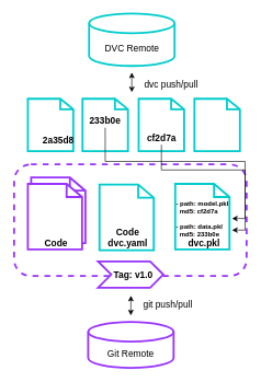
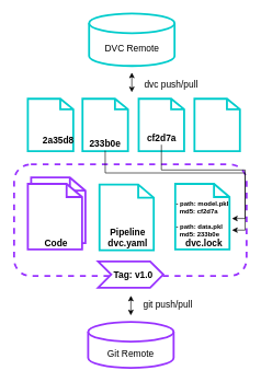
  <mxCell id="0" />
  <mxCell id="1" parent="0" />
  <mxCell id="2" value="" style="html=1;verticalLabelPosition=bottom;align=center;labelBackgroundColor=#ffffff;verticalAlign=top;strokeWidth=3;shadow=0;dashed=0;shape=mxgraph.ios7.icons.document;rounded=0;fontSize=14;fontColor=#FFB570;fillColor=#ffffff;strokeColor=#00CCCC;" vertex="1" parent="1"><mxGeometry x="41.41" y="150" width="69.107" height="80" as="geometry" /></mxCell>
  <mxCell id="3" value="" style="html=1;verticalLabelPosition=bottom;align=center;labelBackgroundColor=#ffffff;verticalAlign=top;strokeWidth=3;shadow=0;dashed=0;shape=mxgraph.ios7.icons.document;rounded=0;fontSize=14;fontColor=#FFB570;fillColor=#ffffff;strokeColor=#00CCCC;" vertex="1" parent="1"><mxGeometry x="124.548" y="150" width="69.107" height="80" as="geometry" /></mxCell>
  <mxCell id="4" value="" style="html=1;verticalLabelPosition=bottom;align=center;labelBackgroundColor=#ffffff;verticalAlign=top;strokeWidth=3;shadow=0;dashed=0;shape=mxgraph.ios7.icons.document;rounded=0;fontSize=14;fontColor=#FFB570;fillColor=#ffffff;strokeColor=#00CCCC;" vertex="1" parent="1"><mxGeometry x="209.99" y="150" width="69.107" height="80" as="geometry" /></mxCell>
  <mxCell id="5" value="" style="html=1;verticalLabelPosition=bottom;align=center;labelBackgroundColor=#ffffff;verticalAlign=top;strokeWidth=3;shadow=0;dashed=0;shape=mxgraph.ios7.icons.document;rounded=0;fontSize=14;fontColor=#FFB570;fillColor=#ffffff;strokeColor=#00CCCC;" vertex="1" parent="1"><mxGeometry x="294.803" y="150" width="69.107" height="80" as="geometry" /></mxCell>
  <mxCell id="6" value="" style="rounded=1;whiteSpace=wrap;html=1;fontSize=14;strokeWidth=3;align=left;verticalAlign=top;fillColor=none;dashed=1;strokeColor=#9933FF;" vertex="1" parent="1"><mxGeometry x="20.5" y="250" width="353.5" height="170" as="geometry" /></mxCell>
  <mxCell id="7" value="" style="html=1;verticalLabelPosition=bottom;align=center;labelBackgroundColor=#ffffff;verticalAlign=top;strokeWidth=3;shadow=0;dashed=0;shape=mxgraph.ios7.icons.document;rounded=0;fontSize=14;fontColor=#FFB570;fillColor=#ffffff;strokeColor=#9933FF;" vertex="1" parent="1"><mxGeometry x="46.43" y="270" width="82.5" height="100" as="geometry" /></mxCell>
  <mxCell id="8" value="&lt;div style=&quot;text-align: left&quot;&gt;2a35d8&lt;br&gt;&lt;/div&gt;" style="text;html=1;strokeColor=none;fillColor=none;align=center;verticalAlign=middle;whiteSpace=wrap;rounded=0;fontSize=14;fontStyle=1" vertex="1" parent="1"><mxGeometry x="67.64" y="204" width="40" height="20" as="geometry" /></mxCell>
  <mxCell id="9" value="" style="html=1;verticalLabelPosition=bottom;align=center;labelBackgroundColor=#ffffff;verticalAlign=top;strokeWidth=3;shadow=0;dashed=0;shape=mxgraph.ios7.icons.document;rounded=0;fontSize=14;fontColor=#FFB570;fillColor=#ffffff;strokeColor=#9933FF;" vertex="1" parent="1"><mxGeometry x="41.41" y="279.67" width="82.5" height="100" as="geometry" /></mxCell>
  <mxCell id="10" value="" style="html=1;verticalLabelPosition=bottom;align=center;labelBackgroundColor=#ffffff;verticalAlign=top;strokeWidth=3;shadow=0;dashed=0;shape=mxgraph.ios7.icons.document;rounded=0;fontSize=14;fontColor=#FFB570;fillColor=#ffffff;strokeColor=#00CCCC;" vertex="1" parent="1"><mxGeometry x="150.35" y="280.61" width="82.5" height="100" as="geometry" /></mxCell>
  <mxCell id="11" value="" style="html=1;verticalLabelPosition=bottom;align=center;labelBackgroundColor=#ffffff;verticalAlign=top;strokeWidth=3;shadow=0;dashed=0;shape=mxgraph.ios7.icons.document;rounded=0;fontSize=14;fontColor=#FFB570;fillColor=#ffffff;strokeColor=#00CCCC;" vertex="1" parent="1"><mxGeometry x="265.55" y="279.67" width="82.5" height="100" as="geometry" /></mxCell>
  <mxCell id="12" value="Code" style="text;html=1;strokeColor=none;fillColor=none;align=center;verticalAlign=bottom;whiteSpace=wrap;rounded=0;fontSize=14;fontStyle=1" vertex="1" parent="1"><mxGeometry x="60.368" y="356.909" width="48.957" height="23.605" as="geometry" /></mxCell>
- <mxCell id="13" value="Code&lt;br&gt;dvc.yaml" style="text;html=1;strokeColor=none;fillColor=none;align=center;verticalAlign=bottom;whiteSpace=wrap;rounded=0;fontSize=14;fontStyle=1" vertex="1" parent="1"><mxGeometry x="144.078" y="352.743" width="99.484" height="27.77" as="geometry" /></mxCell>
- <mxCell id="14" value="dvc.pkl" style="text;html=1;strokeColor=none;fillColor=none;align=center;verticalAlign=bottom;whiteSpace=wrap;rounded=0;fontSize=14;fontStyle=1" vertex="1" parent="1"><mxGeometry x="275.636" y="352.743" width="66.762" height="27.77" as="geometry" /></mxCell>
+ <mxCell id="13" value="Pipeline&lt;br&gt;dvc.yaml" style="text;html=1;strokeColor=none;fillColor=none;align=center;verticalAlign=bottom;whiteSpace=wrap;rounded=0;fontSize=14;fontStyle=1" vertex="1" parent="1"><mxGeometry x="144.078" y="352.743" width="99.484" height="27.77" as="geometry" /></mxCell>
+ <mxCell id="14" value="dvc.lock" style="text;html=1;strokeColor=none;fillColor=none;align=center;verticalAlign=bottom;whiteSpace=wrap;rounded=0;fontSize=14;fontStyle=1" vertex="1" parent="1"><mxGeometry x="275.636" y="352.743" width="66.762" height="27.77" as="geometry" /></mxCell>
  <mxCell id="15" value="- path: model.pkl&lt;br style=&quot;font-size: 10px&quot;&gt;&amp;nbsp; md5: cf2d7a&lt;br&gt;&lt;br style=&quot;font-size: 10px&quot;&gt;- path: data.pkl&lt;br style=&quot;font-size: 10px&quot;&gt;&amp;nbsp; md5: 233b0e" style="text;html=1;strokeColor=none;fillColor=none;align=left;verticalAlign=top;whiteSpace=wrap;rounded=0;fontSize=10;fontStyle=1" vertex="1" parent="1"><mxGeometry x="265.44" y="297" width="86.4" height="70.79" as="geometry" /></mxCell>
  <mxCell id="16" value="" style="group;fontSize=10;" vertex="1" connectable="0" parent="1"><mxGeometry x="148.192" y="389.999" width="86.395" height="55.541" as="geometry" /></mxCell>
  <mxCell id="17" value="" style="group" vertex="1" connectable="0" parent="16"><mxGeometry y="7.77" width="99.2" height="40" as="geometry" /></mxCell>
  <mxCell id="18" value="" style="shape=step;perimeter=stepPerimeter;whiteSpace=wrap;html=1;fixedSize=1;rounded=0;fontSize=14;strokeWidth=3;align=left;verticalAlign=top;size=20;strokeColor=#9933FF;" vertex="1" parent="17"><mxGeometry width="99.2" height="40" as="geometry" /></mxCell>
  <mxCell id="19" value="Tag: v1.0" style="text;html=1;strokeColor=none;fillColor=none;align=center;verticalAlign=middle;whiteSpace=wrap;rounded=0;fontSize=14;fontStyle=1" vertex="1" parent="17"><mxGeometry x="20" y="2.64" width="68.4" height="34.71" as="geometry" /></mxCell>
  <mxCell id="20" value="" style="edgeStyle=orthogonalEdgeStyle;rounded=0;orthogonalLoop=1;jettySize=auto;html=1;fontSize=14;entryX=1;entryY=0.75;entryDx=0;entryDy=0;exitX=0.5;exitY=1;exitDx=0;exitDy=0;" edge="1" parent="1" source="29" target="15"><mxGeometry as="geometry"><mxPoint x="384" y="220" as="sourcePoint" /></mxGeometry></mxCell>
  <mxCell id="21" style="edgeStyle=orthogonalEdgeStyle;rounded=0;orthogonalLoop=1;jettySize=auto;html=1;exitX=0.5;exitY=1;exitDx=0;exitDy=0;entryX=1;entryY=0.5;entryDx=0;entryDy=0;fontSize=14;fontColor=#FFB570;" edge="1" parent="1" source="28" target="15"><mxGeometry relative="1" as="geometry" /></mxCell>
  <mxCell id="22" style="edgeStyle=orthogonalEdgeStyle;rounded=0;orthogonalLoop=1;jettySize=auto;html=1;exitX=0.5;exitY=0;exitDx=0;exitDy=0;exitPerimeter=0;fontSize=14;fontColor=#000000;startArrow=classic;startFill=1;" edge="1" parent="1"><mxGeometry relative="1" as="geometry"><mxPoint x="198" y="480" as="targetPoint" /><mxPoint x="198.167" y="450" as="sourcePoint" /></mxGeometry></mxCell>
  <mxCell id="23" value="Git Remote" style="shape=cylinder3;whiteSpace=wrap;html=1;boundedLbl=1;backgroundOutline=1;size=15;rounded=0;fontSize=14;strokeWidth=3;fillColor=#ffffff;align=center;verticalAlign=middle;strokeColor=#9933FF;" vertex="1" parent="1"><mxGeometry x="133.12" y="490" width="130" height="70" as="geometry" /></mxCell>
  <mxCell id="24" value="" style="edgeStyle=orthogonalEdgeStyle;rounded=0;orthogonalLoop=1;jettySize=auto;html=1;fontSize=14;fontColor=#000000;startArrow=classic;startFill=1;" edge="1" parent="1"><mxGeometry relative="1" as="geometry"><mxPoint x="199.53" y="140" as="sourcePoint" /><mxPoint x="199.53" y="110" as="targetPoint" /></mxGeometry></mxCell>
  <mxCell id="25" value="DVC Remote" style="shape=cylinder3;whiteSpace=wrap;html=1;boundedLbl=1;backgroundOutline=1;size=15;rounded=0;fontSize=14;strokeWidth=3;fillColor=#ffffff;align=center;verticalAlign=middle;strokeColor=#00CCCC;" vertex="1" parent="1"><mxGeometry x="134.54" y="20" width="130" height="80" as="geometry" /></mxCell>
  <mxCell id="26" value="git push/pull" style="text;html=1;strokeColor=none;fillColor=none;align=center;verticalAlign=middle;whiteSpace=wrap;rounded=0;fontSize=14;fontColor=#000000;" vertex="1" parent="1"><mxGeometry x="205.01" y="453" width="98.99" height="20" as="geometry" /></mxCell>
  <mxCell id="27" value="dvc push/pull" style="text;html=1;strokeColor=none;fillColor=none;align=center;verticalAlign=middle;whiteSpace=wrap;rounded=0;fontSize=14;fontColor=#000000;" vertex="1" parent="1"><mxGeometry x="204.54" y="118" width="109.46" height="20" as="geometry" /></mxCell>
  <mxCell id="28" value="&lt;span style=&quot;text-align: left&quot;&gt;cf2d7a&lt;/span&gt;" style="text;html=1;strokeColor=none;fillColor=none;align=center;verticalAlign=middle;whiteSpace=wrap;rounded=0;fontSize=14;fontStyle=1" vertex="1" parent="1"><mxGeometry x="224.54" y="200" width="40" height="20" as="geometry" /></mxCell>
- <mxCell id="29" value="&lt;span style=&quot;text-align: left&quot;&gt;233b0e&lt;/span&gt;" style="text;html=1;strokeColor=none;fillColor=none;align=center;verticalAlign=middle;whiteSpace=wrap;rounded=0;fontSize=14;fontStyle=1" vertex="1" parent="1"><mxGeometry x="139.06" y="174" width="40" height="20" as="geometry" /></mxCell>
+ <mxCell id="29" value="&lt;span style=&quot;text-align: left&quot;&gt;233b0e&lt;/span&gt;" style="text;html=1;strokeColor=none;fillColor=none;align=center;verticalAlign=middle;whiteSpace=wrap;rounded=0;fontSize=14;fontStyle=1" vertex="1" parent="1"><mxGeometry x="139.06" y="209" width="40" height="20" as="geometry" /></mxCell>
